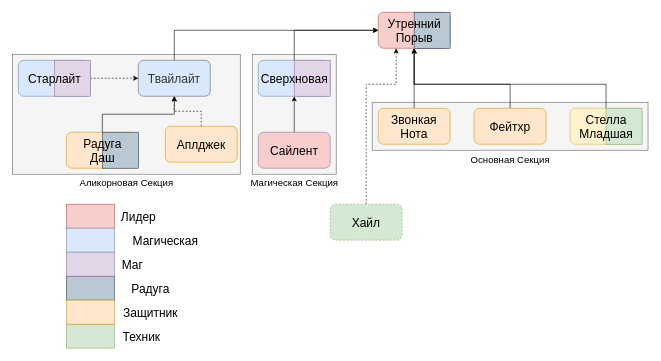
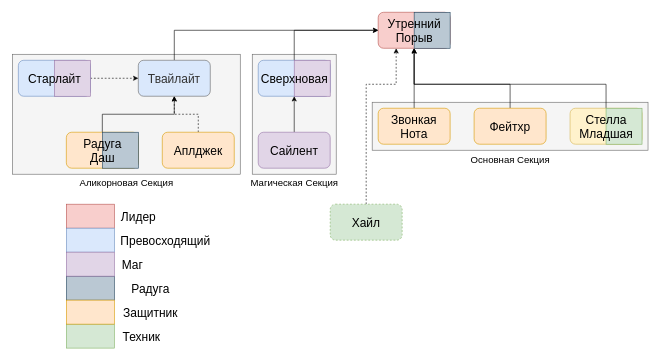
  <mxCell id="0" />
  <mxCell id="1" parent="0" />
  <mxCell id="2" value="" style="rounded=0;whiteSpace=wrap;html=1;fillColor=#f5f5f5;fontColor=#333333;strokeColor=#666666;" vertex="1" parent="1"><mxGeometry x="620" y="170" width="460" height="80" as="geometry" /></mxCell>
  <mxCell id="3" value="" style="rounded=0;whiteSpace=wrap;html=1;fillColor=#f5f5f5;fontColor=#333333;strokeColor=#666666;" vertex="1" parent="1"><mxGeometry x="20" y="90" width="380" height="200" as="geometry" /></mxCell>
  <mxCell id="4" value="" style="rounded=0;whiteSpace=wrap;html=1;fillColor=#f5f5f5;fontColor=#333333;strokeColor=#666666;" vertex="1" parent="1"><mxGeometry x="420" y="90" width="140" height="200" as="geometry" /></mxCell>
  <mxCell id="5" value="" style="rounded=1;whiteSpace=wrap;html=1;fillColor=#f8cecc;strokeColor=#b85450;fontSize=20;" parent="1" vertex="1"><mxGeometry x="630" y="20" width="120" height="60" as="geometry" /></mxCell>
  <mxCell id="6" style="edgeStyle=orthogonalEdgeStyle;rounded=0;orthogonalLoop=1;jettySize=auto;html=1;entryX=0;entryY=0.5;entryDx=0;entryDy=0;fontSize=20;" parent="1" source="7" target="5" edge="1"><mxGeometry relative="1" as="geometry"><Array as="points"><mxPoint x="290" y="50" /></Array></mxGeometry></mxCell>
  <mxCell id="7" value="&lt;font style=&quot;font-size: 20px;&quot;&gt;Твайлайт&lt;/font&gt;" style="rounded=1;whiteSpace=wrap;html=1;fontSize=20;fillColor=#dae8fc;fontColor=#333333;strokeColor=#666666;" parent="1" vertex="1"><mxGeometry x="230" y="100" width="120" height="60" as="geometry" /></mxCell>
  <mxCell id="8" style="edgeStyle=orthogonalEdgeStyle;rounded=0;orthogonalLoop=1;jettySize=auto;html=1;entryX=0;entryY=0.5;entryDx=0;entryDy=0;fontSize=20;" parent="1" source="9" target="5" edge="1"><mxGeometry relative="1" as="geometry"><Array as="points"><mxPoint x="490" y="50" /></Array></mxGeometry></mxCell>
  <mxCell id="9" value="" style="rounded=1;whiteSpace=wrap;html=1;fillColor=#dae8fc;strokeColor=#6c8ebf;fontSize=20;" parent="1" vertex="1"><mxGeometry x="430" y="100" width="120" height="60" as="geometry" /></mxCell>
  <mxCell id="10" style="edgeStyle=orthogonalEdgeStyle;rounded=0;orthogonalLoop=1;jettySize=auto;html=1;fontSize=20;dashed=1;" parent="1" source="11" target="7" edge="1"><mxGeometry relative="1" as="geometry" /></mxCell>
  <mxCell id="11" value="" style="rounded=1;whiteSpace=wrap;html=1;fillColor=#dae8fc;strokeColor=#6c8ebf;fontSize=20;" parent="1" vertex="1"><mxGeometry x="30" y="100" width="120" height="60" as="geometry" /></mxCell>
  <mxCell id="12" style="edgeStyle=orthogonalEdgeStyle;rounded=0;orthogonalLoop=1;jettySize=auto;html=1;fontSize=20;" parent="1" source="13" target="7" edge="1"><mxGeometry relative="1" as="geometry" /></mxCell>
  <mxCell id="13" value="" style="rounded=1;whiteSpace=wrap;html=1;fontSize=20;fillColor=#ffe6cc;strokeColor=#d79b00;" parent="1" vertex="1"><mxGeometry x="110" y="220" width="120" height="60" as="geometry" /></mxCell>
  <mxCell id="14" style="edgeStyle=orthogonalEdgeStyle;rounded=0;orthogonalLoop=1;jettySize=auto;html=1;fontSize=20;dashed=1;" parent="1" source="15" target="7" edge="1"><mxGeometry relative="1" as="geometry" /></mxCell>
- <mxCell id="15" value="Аплджек" style="rounded=1;whiteSpace=wrap;html=1;fontSize=20;fillColor=#ffe6cc;strokeColor=#d79b00;" parent="1" vertex="1"><mxGeometry x="275" y="210" width="120" height="60" as="geometry" /></mxCell>
+ <mxCell id="15" value="Аплджек" style="rounded=1;whiteSpace=wrap;html=1;fontSize=20;fillColor=#ffe6cc;strokeColor=#d79b00;" parent="1" vertex="1"><mxGeometry x="270" y="220" width="120" height="60" as="geometry" /></mxCell>
  <mxCell id="16" style="edgeStyle=orthogonalEdgeStyle;rounded=0;orthogonalLoop=1;jettySize=auto;html=1;fontSize=20;" parent="1" source="17" target="9" edge="1"><mxGeometry relative="1" as="geometry" /></mxCell>
- <mxCell id="17" value="Сайлент" style="rounded=1;whiteSpace=wrap;html=1;fontSize=20;fillColor=#f8cecc;strokeColor=#9673a6;" parent="1" vertex="1"><mxGeometry x="430" y="220" width="120" height="60" as="geometry" /></mxCell>
+ <mxCell id="17" value="Сайлент" style="rounded=1;whiteSpace=wrap;html=1;fontSize=20;fillColor=#e1d5e7;strokeColor=#9673a6;" parent="1" vertex="1"><mxGeometry x="430" y="220" width="120" height="60" as="geometry" /></mxCell>
  <mxCell id="18" style="edgeStyle=orthogonalEdgeStyle;rounded=0;orthogonalLoop=1;jettySize=auto;html=1;fontSize=20;" parent="1" source="19" target="5" edge="1"><mxGeometry relative="1" as="geometry" /></mxCell>
  <mxCell id="19" value="Звонкая Нота" style="rounded=1;whiteSpace=wrap;html=1;fontSize=20;fillColor=#ffe6cc;strokeColor=#d79b00;" parent="1" vertex="1"><mxGeometry x="630" y="180" width="120" height="60" as="geometry" /></mxCell>
  <mxCell id="20" style="edgeStyle=orthogonalEdgeStyle;rounded=0;orthogonalLoop=1;jettySize=auto;html=1;fontSize=20;" parent="1" source="21" target="5" edge="1"><mxGeometry relative="1" as="geometry"><Array as="points"><mxPoint x="850" y="140" /><mxPoint x="690" y="140" /></Array></mxGeometry></mxCell>
  <mxCell id="21" value="Фейтхр" style="rounded=1;whiteSpace=wrap;html=1;fontSize=20;fillColor=#ffe6cc;strokeColor=#d79b00;" parent="1" vertex="1"><mxGeometry x="790" y="180" width="120" height="60" as="geometry" /></mxCell>
  <mxCell id="22" style="edgeStyle=orthogonalEdgeStyle;rounded=0;orthogonalLoop=1;jettySize=auto;html=1;fontSize=20;" parent="1" source="23" target="5" edge="1"><mxGeometry relative="1" as="geometry"><Array as="points"><mxPoint x="1010" y="140" /><mxPoint x="690" y="140" /></Array></mxGeometry></mxCell>
  <mxCell id="23" value="" style="rounded=1;whiteSpace=wrap;html=1;fontSize=20;fillColor=#fff2cc;strokeColor=#d6b656;gradientDirection=east;" parent="1" vertex="1"><mxGeometry x="950" y="180" width="120" height="60" as="geometry" /></mxCell>
  <mxCell id="24" style="edgeStyle=orthogonalEdgeStyle;rounded=0;orthogonalLoop=1;jettySize=auto;html=1;fontSize=20;dashed=1;" parent="1" source="25" target="5" edge="1"><mxGeometry relative="1" as="geometry"><Array as="points"><mxPoint x="610" y="140" /><mxPoint x="660" y="140" /></Array></mxGeometry></mxCell>
  <mxCell id="25" value="Хайл" style="rounded=1;whiteSpace=wrap;html=1;fontSize=20;fillColor=#d5e8d4;strokeColor=#82b366;dashed=1;" parent="1" vertex="1"><mxGeometry x="550" y="340" width="120" height="60" as="geometry" /></mxCell>
  <mxCell id="26" value="" style="rounded=0;whiteSpace=wrap;html=1;fontSize=20;fillColor=#f8cecc;strokeColor=#b85450;" parent="1" vertex="1"><mxGeometry x="110" y="340" width="80" height="40" as="geometry" /></mxCell>
  <mxCell id="27" value="Лидер" style="text;html=1;align=center;verticalAlign=middle;resizable=0;points=[];autosize=1;strokeColor=none;fillColor=none;fontSize=20;" parent="1" vertex="1"><mxGeometry x="190" y="340" width="80" height="40" as="geometry" /></mxCell>
  <mxCell id="28" value="" style="rounded=0;whiteSpace=wrap;html=1;fontSize=20;fillColor=#dae8fc;strokeColor=#6c8ebf;" parent="1" vertex="1"><mxGeometry x="110" y="380" width="80" height="40" as="geometry" /></mxCell>
- <mxCell id="29" value="Магическая" style="text;html=1;align=center;verticalAlign=middle;resizable=0;points=[];autosize=1;strokeColor=none;fillColor=none;fontSize=20;" parent="1" vertex="1"><mxGeometry x="190" y="380" width="170" height="40" as="geometry" /></mxCell>
+ <mxCell id="29" value="Превосходящий" style="text;html=1;align=center;verticalAlign=middle;resizable=0;points=[];autosize=1;strokeColor=none;fillColor=none;fontSize=20;" parent="1" vertex="1"><mxGeometry x="190" y="380" width="170" height="40" as="geometry" /></mxCell>
  <mxCell id="30" value="" style="rounded=0;whiteSpace=wrap;html=1;fontSize=20;fillColor=#bac8d3;strokeColor=#23445d;" parent="1" vertex="1"><mxGeometry x="110" y="460" width="80" height="40" as="geometry" /></mxCell>
  <mxCell id="31" value="Защитник" style="text;html=1;align=center;verticalAlign=middle;resizable=0;points=[];autosize=1;strokeColor=none;fillColor=none;fontSize=20;" parent="1" vertex="1"><mxGeometry x="195" y="500" width="110" height="40" as="geometry" /></mxCell>
  <mxCell id="32" value="" style="rounded=0;whiteSpace=wrap;html=1;fontSize=20;fillColor=#d5e8d4;strokeColor=#82b366;" parent="1" vertex="1"><mxGeometry x="110" y="540" width="80" height="40" as="geometry" /></mxCell>
  <mxCell id="33" value="Техник" style="text;html=1;align=center;verticalAlign=middle;resizable=0;points=[];autosize=1;strokeColor=none;fillColor=none;fontSize=20;" parent="1" vertex="1"><mxGeometry x="190" y="540" width="90" height="40" as="geometry" /></mxCell>
  <mxCell id="34" value="" style="rounded=0;whiteSpace=wrap;html=1;fontSize=20;gradientDirection=north;fillColor=#d5e8d4;strokeColor=#82b366;" parent="1" vertex="1"><mxGeometry x="1010" y="180" width="60" height="60" as="geometry" /></mxCell>
  <mxCell id="35" value="Стелла&lt;br&gt;Младшая" style="text;html=1;align=center;verticalAlign=middle;resizable=0;points=[];autosize=1;strokeColor=none;fillColor=none;fontSize=20;" parent="1" vertex="1"><mxGeometry x="955" y="180" width="110" height="60" as="geometry" /></mxCell>
  <mxCell id="36" value="" style="rounded=0;whiteSpace=wrap;html=1;fontSize=20;fillColor=#e1d5e7;strokeColor=#9673a6;" parent="1" vertex="1"><mxGeometry x="110" y="420" width="80" height="40" as="geometry" /></mxCell>
  <mxCell id="37" value="Маг" style="text;html=1;align=center;verticalAlign=middle;resizable=0;points=[];autosize=1;strokeColor=none;fillColor=none;fontSize=20;" parent="1" vertex="1"><mxGeometry x="190" y="420" width="60" height="40" as="geometry" /></mxCell>
  <mxCell id="38" value="" style="rounded=0;whiteSpace=wrap;html=1;fontSize=20;gradientDirection=north;fillColor=#e1d5e7;strokeColor=#9673a6;" parent="1" vertex="1"><mxGeometry x="490" y="100" width="60" height="60" as="geometry" /></mxCell>
  <mxCell id="39" value="" style="rounded=0;whiteSpace=wrap;html=1;fontSize=20;fillColor=#ffe6cc;strokeColor=#d79b00;" parent="1" vertex="1"><mxGeometry x="110" y="500" width="80" height="40" as="geometry" /></mxCell>
  <mxCell id="40" value="Радуга" style="text;html=1;align=center;verticalAlign=middle;resizable=0;points=[];autosize=1;strokeColor=none;fillColor=none;fontSize=20;" parent="1" vertex="1"><mxGeometry x="190" y="460" width="120" height="40" as="geometry" /></mxCell>
  <mxCell id="41" value="" style="rounded=0;whiteSpace=wrap;html=1;fontSize=20;fillColor=#bac8d3;strokeColor=#23445d;" parent="1" vertex="1"><mxGeometry x="170" y="220" width="60" height="60" as="geometry" /></mxCell>
  <mxCell id="42" value="" style="rounded=0;whiteSpace=wrap;html=1;fontSize=20;fillColor=#bac8d3;strokeColor=#23445d;" parent="1" vertex="1"><mxGeometry x="690" y="20" width="60" height="60" as="geometry" /></mxCell>
  <mxCell id="43" value="Радуга&lt;br&gt;Даш" style="text;html=1;align=center;verticalAlign=middle;resizable=0;points=[];autosize=1;strokeColor=none;fillColor=none;fontSize=20;" parent="1" vertex="1"><mxGeometry x="125" y="220" width="90" height="60" as="geometry" /></mxCell>
  <mxCell id="44" value="Утренний&lt;br&gt;Порыв" style="text;html=1;align=center;verticalAlign=middle;resizable=0;points=[];autosize=1;strokeColor=none;fillColor=none;fontSize=20;" parent="1" vertex="1"><mxGeometry x="635" y="20" width="110" height="60" as="geometry" /></mxCell>
  <mxCell id="45" value="Сверхновая" style="text;html=1;align=center;verticalAlign=middle;resizable=0;points=[];autosize=1;strokeColor=none;fillColor=none;fontSize=20;" parent="1" vertex="1"><mxGeometry x="425" y="110" width="130" height="40" as="geometry" /></mxCell>
  <mxCell id="46" value="" style="rounded=0;whiteSpace=wrap;html=1;fontSize=20;gradientDirection=north;fillColor=#e1d5e7;strokeColor=#9673a6;" parent="1" vertex="1"><mxGeometry x="90" y="100" width="60" height="60" as="geometry" /></mxCell>
  <mxCell id="47" value="Старлайт" style="text;html=1;align=center;verticalAlign=middle;resizable=0;points=[];autosize=1;strokeColor=none;fillColor=none;fontSize=20;" parent="1" vertex="1"><mxGeometry x="35" y="110" width="110" height="40" as="geometry" /></mxCell>
  <mxCell id="48" value="Основная Секция" style="text;html=1;align=center;verticalAlign=middle;resizable=0;points=[];autosize=1;strokeColor=none;fillColor=none;fontSize=16;" vertex="1" parent="1"><mxGeometry x="770" y="250" width="160" height="30" as="geometry" /></mxCell>
  <mxCell id="49" value="Магическая Секция" style="text;html=1;align=center;verticalAlign=middle;resizable=0;points=[];autosize=1;strokeColor=none;fillColor=none;fontSize=16;" vertex="1" parent="1"><mxGeometry x="405" y="290" width="170" height="30" as="geometry" /></mxCell>
  <mxCell id="50" value="Аликорновая Секция" style="text;html=1;align=center;verticalAlign=middle;resizable=0;points=[];autosize=1;strokeColor=none;fillColor=none;fontSize=16;" vertex="1" parent="1"><mxGeometry x="120" y="290" width="180" height="30" as="geometry" /></mxCell>
